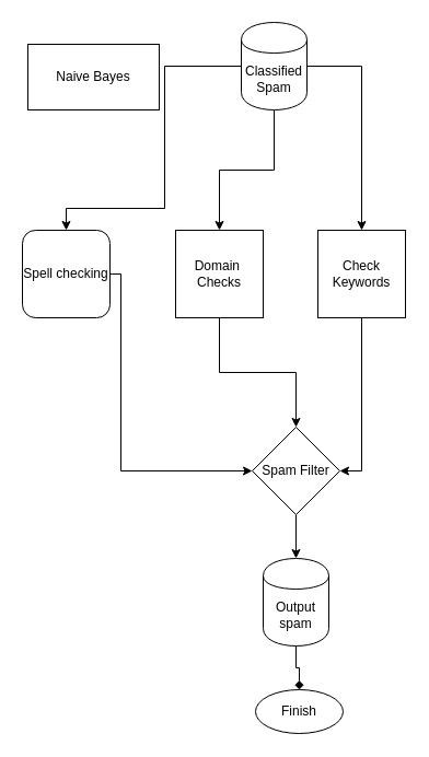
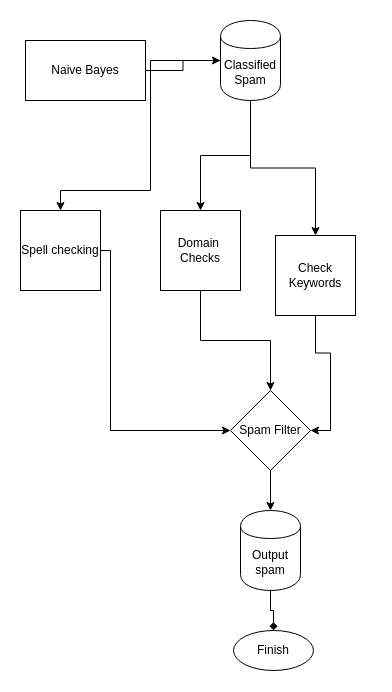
  <mxCell id="0" />
  <mxCell id="1" parent="0" />
+ <mxCell id="2" style="edgeStyle=orthogonalEdgeStyle;rounded=0;orthogonalLoop=1;jettySize=auto;html=1;" edge="1" parent="1" source="3" target="7"><mxGeometry relative="1" as="geometry" /></mxCell>
  <mxCell id="3" value="Naive Bayes" style="rounded=0;whiteSpace=wrap;html=1;" vertex="1" parent="1"><mxGeometry x="25" y="40" width="120" height="60" as="geometry" /></mxCell>
  <mxCell id="4" style="edgeStyle=orthogonalEdgeStyle;rounded=0;orthogonalLoop=1;jettySize=auto;html=1;" edge="1" parent="1" source="7" target="9"><mxGeometry relative="1" as="geometry"><Array as="points"><mxPoint x="150" y="60" /><mxPoint x="150" y="190" /><mxPoint x="60" y="190" /></Array></mxGeometry></mxCell>
  <mxCell id="5" style="edgeStyle=orthogonalEdgeStyle;rounded=0;orthogonalLoop=1;jettySize=auto;html=1;" edge="1" parent="1" source="7" target="11"><mxGeometry relative="1" as="geometry" /></mxCell>
  <mxCell id="6" style="edgeStyle=orthogonalEdgeStyle;rounded=0;orthogonalLoop=1;jettySize=auto;html=1;" edge="1" parent="1" source="7" target="13"><mxGeometry relative="1" as="geometry" /></mxCell>
  <mxCell id="7" value="Classified Spam" style="shape=cylinder;whiteSpace=wrap;html=1;boundedLbl=1;backgroundOutline=1;" vertex="1" parent="1"><mxGeometry x="220" y="20" width="60" height="80" as="geometry" /></mxCell>
  <mxCell id="8" style="edgeStyle=orthogonalEdgeStyle;rounded=0;orthogonalLoop=1;jettySize=auto;html=1;entryX=0;entryY=0.5;entryDx=0;entryDy=0;" edge="1" parent="1" source="9" target="15"><mxGeometry relative="1" as="geometry"><Array as="points"><mxPoint x="110" y="250" /><mxPoint x="110" y="430" /></Array></mxGeometry></mxCell>
- <mxCell id="9" value="Spell checking" style="whiteSpace=wrap;html=1;aspect=fixed;rounded=1;" vertex="1" parent="1"><mxGeometry x="20" y="210" width="80" height="80" as="geometry" /></mxCell>
+ <mxCell id="9" value="Spell checking" style="whiteSpace=wrap;html=1;aspect=fixed;" vertex="1" parent="1"><mxGeometry x="20" y="210" width="80" height="80" as="geometry" /></mxCell>
  <mxCell id="10" style="edgeStyle=orthogonalEdgeStyle;rounded=0;orthogonalLoop=1;jettySize=auto;html=1;" edge="1" parent="1" source="11" target="15"><mxGeometry relative="1" as="geometry" /></mxCell>
  <mxCell id="11" value="Domain&amp;nbsp;&lt;br&gt;Checks" style="whiteSpace=wrap;html=1;aspect=fixed;" vertex="1" parent="1"><mxGeometry x="160" y="210" width="80" height="80" as="geometry" /></mxCell>
  <mxCell id="12" style="edgeStyle=orthogonalEdgeStyle;rounded=0;orthogonalLoop=1;jettySize=auto;html=1;entryX=1;entryY=0.5;entryDx=0;entryDy=0;" edge="1" parent="1" source="13" target="15"><mxGeometry relative="1" as="geometry" /></mxCell>
- <mxCell id="13" value="Check Keywords" style="whiteSpace=wrap;html=1;aspect=fixed;" vertex="1" parent="1"><mxGeometry x="290" y="210" width="80" height="80" as="geometry" /></mxCell>
+ <mxCell id="13" value="Check Keywords" style="whiteSpace=wrap;html=1;aspect=fixed;" vertex="1" parent="1"><mxGeometry x="275" y="235" width="80" height="80" as="geometry" /></mxCell>
  <mxCell id="14" style="edgeStyle=orthogonalEdgeStyle;rounded=0;orthogonalLoop=1;jettySize=auto;html=1;entryX=0.5;entryY=0;entryDx=0;entryDy=0;" edge="1" parent="1" source="15" target="18"><mxGeometry relative="1" as="geometry" /></mxCell>
  <mxCell id="15" value="Spam Filter" style="rhombus;whiteSpace=wrap;html=1;" vertex="1" parent="1"><mxGeometry x="230" y="390" width="80" height="80" as="geometry" /></mxCell>
  <mxCell id="16" value="Finish" style="ellipse;whiteSpace=wrap;html=1;" vertex="1" parent="1"><mxGeometry x="233" y="630" width="80" height="40" as="geometry" /></mxCell>
  <mxCell id="17" style="edgeStyle=orthogonalEdgeStyle;rounded=0;orthogonalLoop=1;jettySize=auto;html=1;entryX=0.5;entryY=0;entryDx=0;entryDy=0;endArrow=diamond;" edge="1" parent="1" source="18" target="16"><mxGeometry relative="1" as="geometry" /></mxCell>
  <mxCell id="18" value="Output spam" style="shape=cylinder;whiteSpace=wrap;html=1;boundedLbl=1;backgroundOutline=1;" vertex="1" parent="1"><mxGeometry x="240" y="510" width="60" height="80" as="geometry" /></mxCell>
